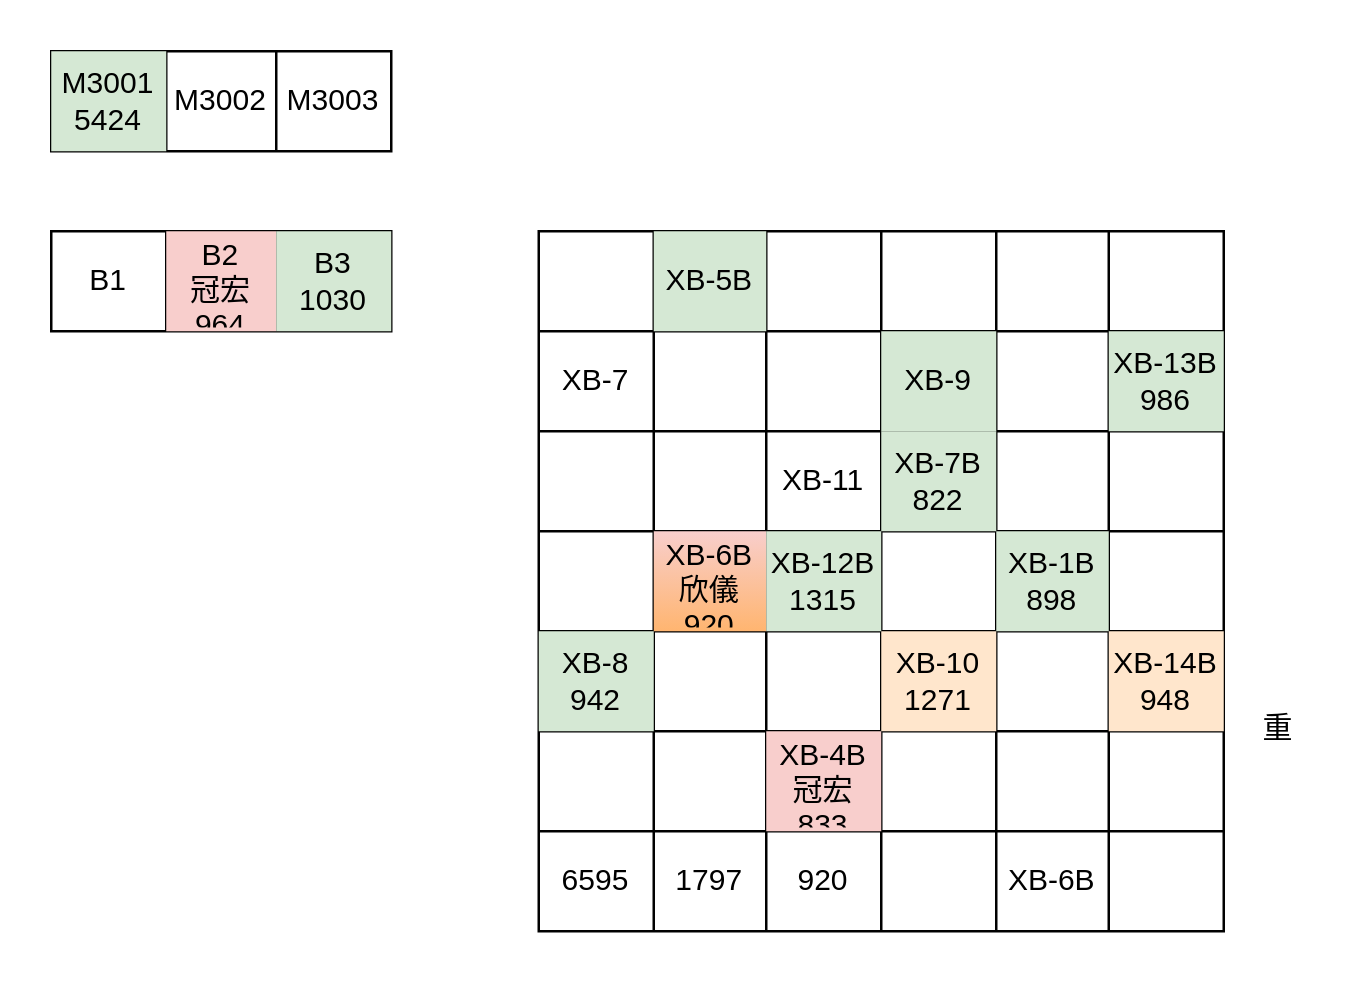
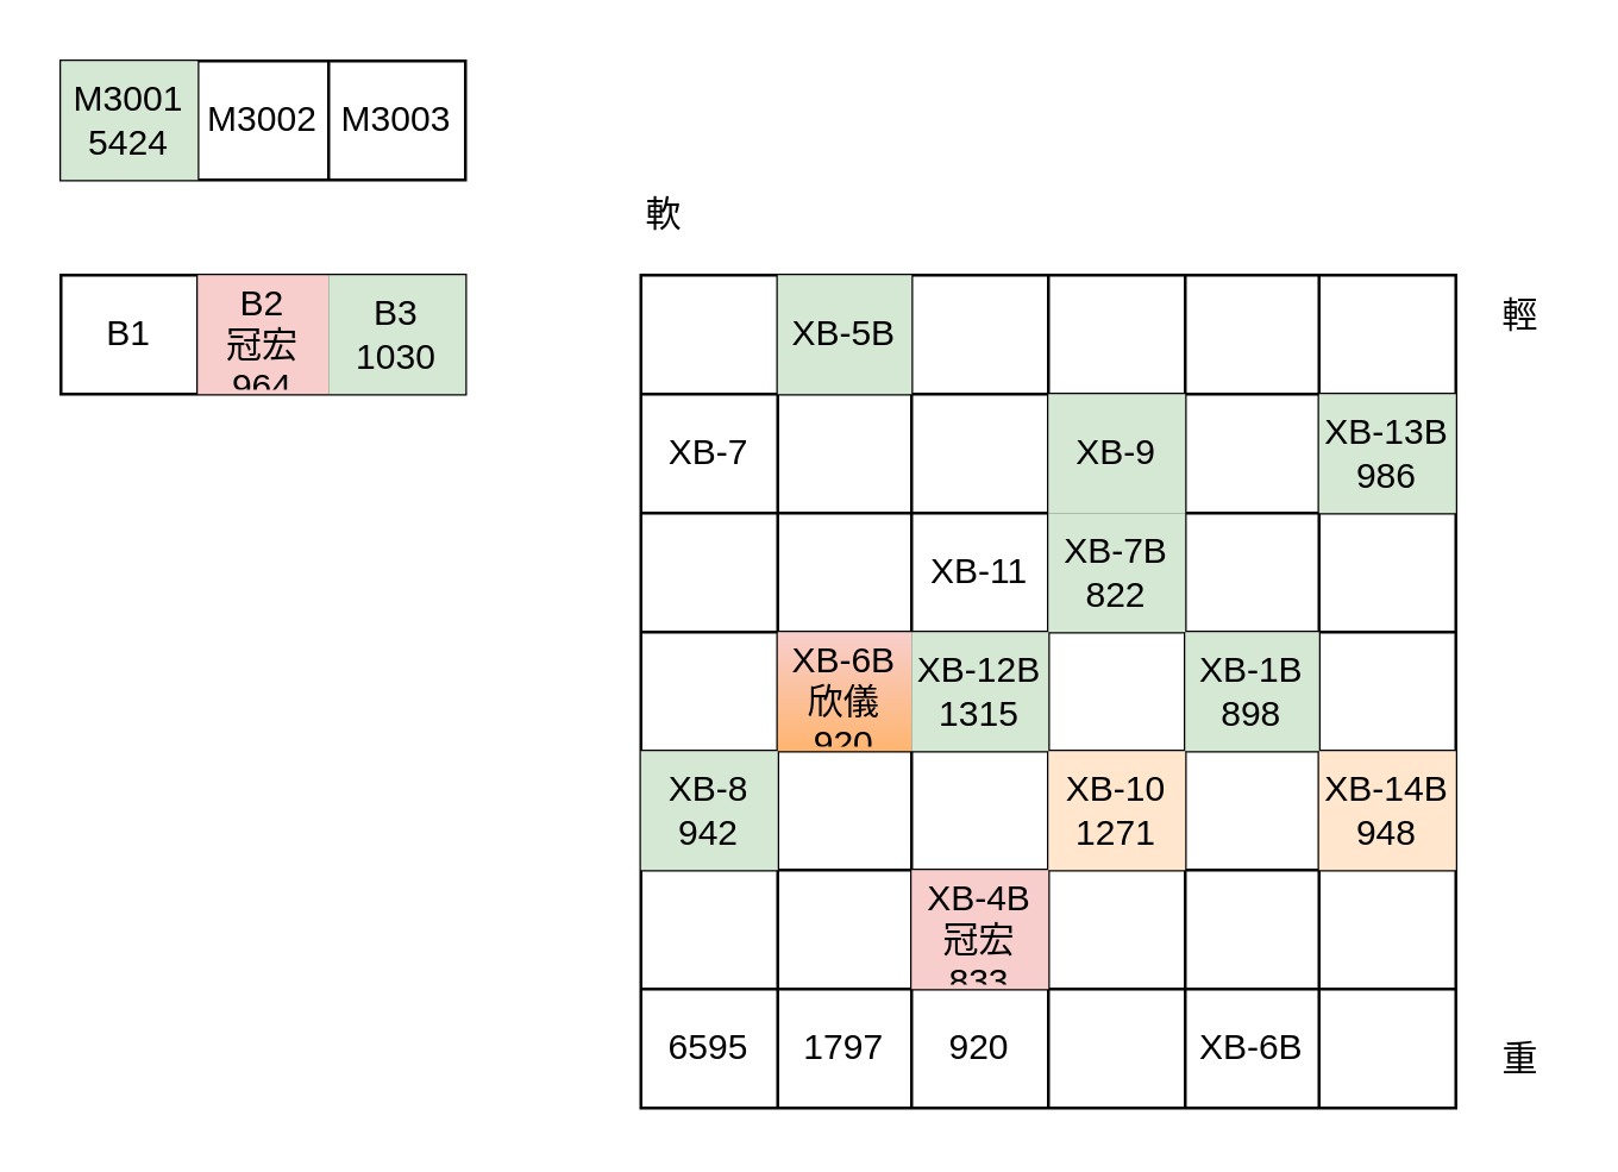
  <mxCell id="0" />
  <mxCell id="1" parent="0" />
  <mxCell id="2" value="" style="shape=table;startSize=0;container=1;collapsible=0;childLayout=tableLayout;" parent="1" vertex="1"><mxGeometry x="215" y="92" width="274" height="280" as="geometry" /></mxCell>
  <mxCell id="3" value="" style="shape=tableRow;horizontal=0;startSize=0;swimlaneHead=0;swimlaneBody=0;top=0;left=0;bottom=0;right=0;collapsible=0;dropTarget=0;fillColor=none;points=[[0,0.5],[1,0.5]];portConstraint=eastwest;" parent="2" vertex="1"><mxGeometry width="274" height="40" as="geometry" /></mxCell>
  <mxCell id="4" value="" style="shape=partialRectangle;html=1;whiteSpace=wrap;connectable=0;overflow=hidden;fillColor=none;top=0;left=0;bottom=0;right=0;pointerEvents=1;" parent="3" vertex="1"><mxGeometry width="46" height="40" as="geometry"><mxRectangle width="46" height="40" as="alternateBounds" /></mxGeometry></mxCell>
  <mxCell id="5" value="XB-5B" style="shape=partialRectangle;html=1;whiteSpace=wrap;connectable=0;overflow=hidden;fillColor=#d5e8d4;top=0;left=0;bottom=0;right=0;pointerEvents=1;strokeColor=#82b366;" parent="3" vertex="1"><mxGeometry x="46" width="45" height="40" as="geometry"><mxRectangle width="45" height="40" as="alternateBounds" /></mxGeometry></mxCell>
  <mxCell id="6" value="" style="shape=partialRectangle;html=1;whiteSpace=wrap;connectable=0;overflow=hidden;fillColor=none;top=0;left=0;bottom=0;right=0;pointerEvents=1;" parent="3" vertex="1"><mxGeometry x="91" width="46" height="40" as="geometry"><mxRectangle width="46" height="40" as="alternateBounds" /></mxGeometry></mxCell>
  <mxCell id="7" value="" style="shape=partialRectangle;html=1;whiteSpace=wrap;connectable=0;overflow=hidden;fillColor=none;top=0;left=0;bottom=0;right=0;pointerEvents=1;" parent="3" vertex="1"><mxGeometry x="137" width="46" height="40" as="geometry"><mxRectangle width="46" height="40" as="alternateBounds" /></mxGeometry></mxCell>
  <mxCell id="8" value="" style="shape=partialRectangle;html=1;whiteSpace=wrap;connectable=0;overflow=hidden;fillColor=none;top=0;left=0;bottom=0;right=0;pointerEvents=1;" parent="3" vertex="1"><mxGeometry x="183" width="45" height="40" as="geometry"><mxRectangle width="45" height="40" as="alternateBounds" /></mxGeometry></mxCell>
  <mxCell id="9" value="" style="shape=partialRectangle;html=1;whiteSpace=wrap;connectable=0;overflow=hidden;fillColor=none;top=0;left=0;bottom=0;right=0;pointerEvents=1;" parent="3" vertex="1"><mxGeometry x="228" width="46" height="40" as="geometry"><mxRectangle width="46" height="40" as="alternateBounds" /></mxGeometry></mxCell>
  <mxCell id="10" value="" style="shape=tableRow;horizontal=0;startSize=0;swimlaneHead=0;swimlaneBody=0;top=0;left=0;bottom=0;right=0;collapsible=0;dropTarget=0;fillColor=none;points=[[0,0.5],[1,0.5]];portConstraint=eastwest;" parent="2" vertex="1"><mxGeometry y="40" width="274" height="40" as="geometry" /></mxCell>
  <mxCell id="11" value="XB-7" style="shape=partialRectangle;html=1;whiteSpace=wrap;connectable=0;overflow=hidden;fillColor=none;top=0;left=0;bottom=0;right=0;pointerEvents=1;" parent="10" vertex="1"><mxGeometry width="46" height="40" as="geometry"><mxRectangle width="46" height="40" as="alternateBounds" /></mxGeometry></mxCell>
  <mxCell id="12" value="" style="shape=partialRectangle;html=1;whiteSpace=wrap;connectable=0;overflow=hidden;fillColor=none;top=0;left=0;bottom=0;right=0;pointerEvents=1;" parent="10" vertex="1"><mxGeometry x="46" width="45" height="40" as="geometry"><mxRectangle width="45" height="40" as="alternateBounds" /></mxGeometry></mxCell>
  <mxCell id="13" value="" style="shape=partialRectangle;html=1;whiteSpace=wrap;connectable=0;overflow=hidden;fillColor=none;top=0;left=0;bottom=0;right=0;pointerEvents=1;" parent="10" vertex="1"><mxGeometry x="91" width="46" height="40" as="geometry"><mxRectangle width="46" height="40" as="alternateBounds" /></mxGeometry></mxCell>
  <mxCell id="14" value="XB-9" style="shape=partialRectangle;html=1;whiteSpace=wrap;connectable=0;overflow=hidden;fillColor=#d5e8d4;top=0;left=0;bottom=0;right=0;pointerEvents=1;strokeColor=#82b366;" parent="10" vertex="1"><mxGeometry x="137" width="46" height="40" as="geometry"><mxRectangle width="46" height="40" as="alternateBounds" /></mxGeometry></mxCell>
  <mxCell id="15" value="" style="shape=partialRectangle;html=1;whiteSpace=wrap;connectable=0;overflow=hidden;fillColor=none;top=0;left=0;bottom=0;right=0;pointerEvents=1;" parent="10" vertex="1"><mxGeometry x="183" width="45" height="40" as="geometry"><mxRectangle width="45" height="40" as="alternateBounds" /></mxGeometry></mxCell>
  <mxCell id="16" value="XB-13B&lt;br&gt;986" style="shape=partialRectangle;html=1;whiteSpace=wrap;connectable=0;overflow=hidden;fillColor=#d5e8d4;top=0;left=0;bottom=0;right=0;pointerEvents=1;strokeColor=#82b366;" parent="10" vertex="1"><mxGeometry x="228" width="46" height="40" as="geometry"><mxRectangle width="46" height="40" as="alternateBounds" /></mxGeometry></mxCell>
  <mxCell id="17" value="" style="shape=tableRow;horizontal=0;startSize=0;swimlaneHead=0;swimlaneBody=0;top=0;left=0;bottom=0;right=0;collapsible=0;dropTarget=0;fillColor=none;points=[[0,0.5],[1,0.5]];portConstraint=eastwest;" parent="2" vertex="1"><mxGeometry y="80" width="274" height="40" as="geometry" /></mxCell>
  <mxCell id="18" value="" style="shape=partialRectangle;html=1;whiteSpace=wrap;connectable=0;overflow=hidden;fillColor=none;top=0;left=0;bottom=0;right=0;pointerEvents=1;" parent="17" vertex="1"><mxGeometry width="46" height="40" as="geometry"><mxRectangle width="46" height="40" as="alternateBounds" /></mxGeometry></mxCell>
  <mxCell id="19" value="" style="shape=partialRectangle;html=1;whiteSpace=wrap;connectable=0;overflow=hidden;fillColor=none;top=0;left=0;bottom=0;right=0;pointerEvents=1;" parent="17" vertex="1"><mxGeometry x="46" width="45" height="40" as="geometry"><mxRectangle width="45" height="40" as="alternateBounds" /></mxGeometry></mxCell>
  <mxCell id="20" value="&lt;span&gt;XB-11&lt;/span&gt;" style="shape=partialRectangle;html=1;whiteSpace=wrap;connectable=0;overflow=hidden;fillColor=none;top=0;left=0;bottom=0;right=0;pointerEvents=1;" parent="17" vertex="1"><mxGeometry x="91" width="46" height="40" as="geometry"><mxRectangle width="46" height="40" as="alternateBounds" /></mxGeometry></mxCell>
  <mxCell id="21" value="&lt;span&gt;XB-7B&lt;br&gt;822&lt;br&gt;&lt;/span&gt;" style="shape=partialRectangle;html=1;whiteSpace=wrap;connectable=0;overflow=hidden;fillColor=#d5e8d4;top=0;left=0;bottom=0;right=0;pointerEvents=1;strokeColor=#82b366;" parent="17" vertex="1"><mxGeometry x="137" width="46" height="40" as="geometry"><mxRectangle width="46" height="40" as="alternateBounds" /></mxGeometry></mxCell>
  <mxCell id="22" value="" style="shape=partialRectangle;html=1;whiteSpace=wrap;connectable=0;overflow=hidden;fillColor=none;top=0;left=0;bottom=0;right=0;pointerEvents=1;" parent="17" vertex="1"><mxGeometry x="183" width="45" height="40" as="geometry"><mxRectangle width="45" height="40" as="alternateBounds" /></mxGeometry></mxCell>
  <mxCell id="23" value="" style="shape=partialRectangle;html=1;whiteSpace=wrap;connectable=0;overflow=hidden;fillColor=none;top=0;left=0;bottom=0;right=0;pointerEvents=1;" parent="17" vertex="1"><mxGeometry x="228" width="46" height="40" as="geometry"><mxRectangle width="46" height="40" as="alternateBounds" /></mxGeometry></mxCell>
  <mxCell id="24" value="" style="shape=tableRow;horizontal=0;startSize=0;swimlaneHead=0;swimlaneBody=0;top=0;left=0;bottom=0;right=0;collapsible=0;dropTarget=0;fillColor=none;points=[[0,0.5],[1,0.5]];portConstraint=eastwest;" parent="2" vertex="1"><mxGeometry y="120" width="274" height="40" as="geometry" /></mxCell>
  <mxCell id="25" value="" style="shape=partialRectangle;html=1;whiteSpace=wrap;connectable=0;overflow=hidden;fillColor=none;top=0;left=0;bottom=0;right=0;pointerEvents=1;" parent="24" vertex="1"><mxGeometry width="46" height="40" as="geometry"><mxRectangle width="46" height="40" as="alternateBounds" /></mxGeometry></mxCell>
  <mxCell id="26" value="&lt;span&gt;XB-6B&lt;br&gt;欣儀&lt;br&gt;920&lt;br&gt;&lt;/span&gt;" style="shape=partialRectangle;html=1;whiteSpace=wrap;connectable=0;overflow=hidden;fillColor=#f8cecc;top=0;left=0;bottom=0;right=0;pointerEvents=1;strokeColor=#b85450;gradientColor=#FFB570;" parent="24" vertex="1"><mxGeometry x="46" width="45" height="40" as="geometry"><mxRectangle width="45" height="40" as="alternateBounds" /></mxGeometry></mxCell>
  <mxCell id="27" value="&lt;span&gt;XB-12B&lt;br&gt;1315&lt;br&gt;&lt;/span&gt;" style="shape=partialRectangle;html=1;whiteSpace=wrap;connectable=0;overflow=hidden;fillColor=#d5e8d4;top=0;left=0;bottom=0;right=0;pointerEvents=1;strokeColor=#82b366;" parent="24" vertex="1"><mxGeometry x="91" width="46" height="40" as="geometry"><mxRectangle width="46" height="40" as="alternateBounds" /></mxGeometry></mxCell>
  <mxCell id="28" value="" style="shape=partialRectangle;html=1;whiteSpace=wrap;connectable=0;overflow=hidden;fillColor=none;top=0;left=0;bottom=0;right=0;pointerEvents=1;" parent="24" vertex="1"><mxGeometry x="137" width="46" height="40" as="geometry"><mxRectangle width="46" height="40" as="alternateBounds" /></mxGeometry></mxCell>
  <mxCell id="29" value="&lt;span&gt;XB-1B&lt;br&gt;898&lt;br&gt;&lt;/span&gt;" style="shape=partialRectangle;html=1;whiteSpace=wrap;connectable=0;overflow=hidden;fillColor=#d5e8d4;top=0;left=0;bottom=0;right=0;pointerEvents=1;strokeColor=#82b366;" parent="24" vertex="1"><mxGeometry x="183" width="45" height="40" as="geometry"><mxRectangle width="45" height="40" as="alternateBounds" /></mxGeometry></mxCell>
  <mxCell id="30" value="" style="shape=partialRectangle;html=1;whiteSpace=wrap;connectable=0;overflow=hidden;fillColor=none;top=0;left=0;bottom=0;right=0;pointerEvents=1;" parent="24" vertex="1"><mxGeometry x="228" width="46" height="40" as="geometry"><mxRectangle width="46" height="40" as="alternateBounds" /></mxGeometry></mxCell>
  <mxCell id="31" value="" style="shape=tableRow;horizontal=0;startSize=0;swimlaneHead=0;swimlaneBody=0;top=0;left=0;bottom=0;right=0;collapsible=0;dropTarget=0;fillColor=none;points=[[0,0.5],[1,0.5]];portConstraint=eastwest;" parent="2" vertex="1"><mxGeometry y="160" width="274" height="40" as="geometry" /></mxCell>
  <mxCell id="32" value="&lt;span&gt;XB-8&lt;br&gt;942&lt;br&gt;&lt;/span&gt;" style="shape=partialRectangle;html=1;whiteSpace=wrap;connectable=0;overflow=hidden;fillColor=#d5e8d4;top=0;left=0;bottom=0;right=0;pointerEvents=1;strokeColor=#82b366;" parent="31" vertex="1"><mxGeometry width="46" height="40" as="geometry"><mxRectangle width="46" height="40" as="alternateBounds" /></mxGeometry></mxCell>
  <mxCell id="33" value="" style="shape=partialRectangle;html=1;whiteSpace=wrap;connectable=0;overflow=hidden;fillColor=none;top=0;left=0;bottom=0;right=0;pointerEvents=1;" parent="31" vertex="1"><mxGeometry x="46" width="45" height="40" as="geometry"><mxRectangle width="45" height="40" as="alternateBounds" /></mxGeometry></mxCell>
  <mxCell id="34" value="" style="shape=partialRectangle;html=1;whiteSpace=wrap;connectable=0;overflow=hidden;fillColor=none;top=0;left=0;bottom=0;right=0;pointerEvents=1;" parent="31" vertex="1"><mxGeometry x="91" width="46" height="40" as="geometry"><mxRectangle width="46" height="40" as="alternateBounds" /></mxGeometry></mxCell>
  <mxCell id="35" value="&lt;span&gt;XB-10&lt;br&gt;1271&lt;br&gt;&lt;/span&gt;" style="shape=partialRectangle;html=1;whiteSpace=wrap;connectable=0;overflow=hidden;fillColor=#ffe6cc;top=0;left=0;bottom=0;right=0;pointerEvents=1;strokeColor=#d79b00;" parent="31" vertex="1"><mxGeometry x="137" width="46" height="40" as="geometry"><mxRectangle width="46" height="40" as="alternateBounds" /></mxGeometry></mxCell>
  <mxCell id="36" value="" style="shape=partialRectangle;html=1;whiteSpace=wrap;connectable=0;overflow=hidden;fillColor=none;top=0;left=0;bottom=0;right=0;pointerEvents=1;" parent="31" vertex="1"><mxGeometry x="183" width="45" height="40" as="geometry"><mxRectangle width="45" height="40" as="alternateBounds" /></mxGeometry></mxCell>
  <mxCell id="37" value="&lt;span&gt;XB-14B&lt;br&gt;948&lt;br&gt;&lt;/span&gt;" style="shape=partialRectangle;html=1;whiteSpace=wrap;connectable=0;overflow=hidden;fillColor=#ffe6cc;top=0;left=0;bottom=0;right=0;pointerEvents=1;strokeColor=#d79b00;" parent="31" vertex="1"><mxGeometry x="228" width="46" height="40" as="geometry"><mxRectangle width="46" height="40" as="alternateBounds" /></mxGeometry></mxCell>
  <mxCell id="38" value="" style="shape=tableRow;horizontal=0;startSize=0;swimlaneHead=0;swimlaneBody=0;top=0;left=0;bottom=0;right=0;collapsible=0;dropTarget=0;fillColor=none;points=[[0,0.5],[1,0.5]];portConstraint=eastwest;" parent="2" vertex="1"><mxGeometry y="200" width="274" height="40" as="geometry" /></mxCell>
  <mxCell id="39" value="" style="shape=partialRectangle;html=1;whiteSpace=wrap;connectable=0;overflow=hidden;fillColor=none;top=0;left=0;bottom=0;right=0;pointerEvents=1;" parent="38" vertex="1"><mxGeometry width="46" height="40" as="geometry"><mxRectangle width="46" height="40" as="alternateBounds" /></mxGeometry></mxCell>
  <mxCell id="40" value="" style="shape=partialRectangle;html=1;whiteSpace=wrap;connectable=0;overflow=hidden;fillColor=none;top=0;left=0;bottom=0;right=0;pointerEvents=1;" parent="38" vertex="1"><mxGeometry x="46" width="45" height="40" as="geometry"><mxRectangle width="45" height="40" as="alternateBounds" /></mxGeometry></mxCell>
  <mxCell id="41" value="&lt;span&gt;XB-4B&lt;br&gt;冠宏&lt;br&gt;833&lt;br&gt;&lt;/span&gt;" style="shape=partialRectangle;html=1;whiteSpace=wrap;connectable=0;overflow=hidden;fillColor=#f8cecc;top=0;left=0;bottom=0;right=0;pointerEvents=1;strokeColor=#b85450;" parent="38" vertex="1"><mxGeometry x="91" width="46" height="40" as="geometry"><mxRectangle width="46" height="40" as="alternateBounds" /></mxGeometry></mxCell>
  <mxCell id="42" value="" style="shape=partialRectangle;html=1;whiteSpace=wrap;connectable=0;overflow=hidden;fillColor=none;top=0;left=0;bottom=0;right=0;pointerEvents=1;" parent="38" vertex="1"><mxGeometry x="137" width="46" height="40" as="geometry"><mxRectangle width="46" height="40" as="alternateBounds" /></mxGeometry></mxCell>
  <mxCell id="43" value="" style="shape=partialRectangle;html=1;whiteSpace=wrap;connectable=0;overflow=hidden;fillColor=none;top=0;left=0;bottom=0;right=0;pointerEvents=1;" parent="38" vertex="1"><mxGeometry x="183" width="45" height="40" as="geometry"><mxRectangle width="45" height="40" as="alternateBounds" /></mxGeometry></mxCell>
  <mxCell id="44" value="" style="shape=partialRectangle;html=1;whiteSpace=wrap;connectable=0;overflow=hidden;fillColor=none;top=0;left=0;bottom=0;right=0;pointerEvents=1;" parent="38" vertex="1"><mxGeometry x="228" width="46" height="40" as="geometry"><mxRectangle width="46" height="40" as="alternateBounds" /></mxGeometry></mxCell>
  <mxCell id="45" value="" style="shape=tableRow;horizontal=0;startSize=0;swimlaneHead=0;swimlaneBody=0;top=0;left=0;bottom=0;right=0;collapsible=0;dropTarget=0;fillColor=none;points=[[0,0.5],[1,0.5]];portConstraint=eastwest;" parent="2" vertex="1"><mxGeometry y="240" width="274" height="40" as="geometry" /></mxCell>
  <mxCell id="46" value="6595" style="shape=partialRectangle;html=1;whiteSpace=wrap;connectable=0;overflow=hidden;fillColor=none;top=0;left=0;bottom=0;right=0;pointerEvents=1;" parent="45" vertex="1"><mxGeometry width="46" height="40" as="geometry"><mxRectangle width="46" height="40" as="alternateBounds" /></mxGeometry></mxCell>
  <mxCell id="47" value="1797" style="shape=partialRectangle;html=1;whiteSpace=wrap;connectable=0;overflow=hidden;fillColor=none;top=0;left=0;bottom=0;right=0;pointerEvents=1;" parent="45" vertex="1"><mxGeometry x="46" width="45" height="40" as="geometry"><mxRectangle width="45" height="40" as="alternateBounds" /></mxGeometry></mxCell>
  <mxCell id="48" value="920" style="shape=partialRectangle;html=1;whiteSpace=wrap;connectable=0;overflow=hidden;fillColor=none;top=0;left=0;bottom=0;right=0;pointerEvents=1;" parent="45" vertex="1"><mxGeometry x="91" width="46" height="40" as="geometry"><mxRectangle width="46" height="40" as="alternateBounds" /></mxGeometry></mxCell>
  <mxCell id="49" value="" style="shape=partialRectangle;html=1;whiteSpace=wrap;connectable=0;overflow=hidden;fillColor=none;top=0;left=0;bottom=0;right=0;pointerEvents=1;" parent="45" vertex="1"><mxGeometry x="137" width="46" height="40" as="geometry"><mxRectangle width="46" height="40" as="alternateBounds" /></mxGeometry></mxCell>
  <mxCell id="50" value="&lt;span&gt;XB-6B&lt;/span&gt;" style="shape=partialRectangle;html=1;whiteSpace=wrap;connectable=0;overflow=hidden;fillColor=none;top=0;left=0;bottom=0;right=0;pointerEvents=1;" parent="45" vertex="1"><mxGeometry x="183" width="45" height="40" as="geometry"><mxRectangle width="45" height="40" as="alternateBounds" /></mxGeometry></mxCell>
  <mxCell id="51" value="" style="shape=partialRectangle;html=1;whiteSpace=wrap;connectable=0;overflow=hidden;fillColor=none;top=0;left=0;bottom=0;right=0;pointerEvents=1;" parent="45" vertex="1"><mxGeometry x="228" width="46" height="40" as="geometry"><mxRectangle width="46" height="40" as="alternateBounds" /></mxGeometry></mxCell>
- <mxCell id="53" value="重" style="text;html=1;strokeColor=none;fillColor=none;align=center;verticalAlign=middle;whiteSpace=wrap;rounded=0;" parent="1" vertex="1"><mxGeometry x="500" y="282" width="22" height="18" as="geometry" /></mxCell>
+ <mxCell id="52" value="輕" style="text;html=1;strokeColor=none;fillColor=none;align=center;verticalAlign=middle;whiteSpace=wrap;rounded=0;" parent="1" vertex="1"><mxGeometry x="500" y="97" width="22" height="18" as="geometry" /></mxCell>
+ <mxCell id="53" value="重" style="text;html=1;strokeColor=none;fillColor=none;align=center;verticalAlign=middle;whiteSpace=wrap;rounded=0;" parent="1" vertex="1"><mxGeometry x="500" y="347" width="22" height="18" as="geometry" /></mxCell>
+ <mxCell id="54" value="軟" style="text;html=1;strokeColor=none;fillColor=none;align=center;verticalAlign=middle;whiteSpace=wrap;rounded=0;" parent="1" vertex="1"><mxGeometry x="212" y="63" width="22" height="18" as="geometry" /></mxCell>
  <mxCell id="55" value="" style="shape=table;startSize=0;container=1;collapsible=0;childLayout=tableLayout;" parent="1" vertex="1"><mxGeometry x="20" y="92" width="136" height="40" as="geometry" /></mxCell>
  <mxCell id="56" value="" style="shape=tableRow;horizontal=0;startSize=0;swimlaneHead=0;swimlaneBody=0;top=0;left=0;bottom=0;right=0;collapsible=0;dropTarget=0;fillColor=none;points=[[0,0.5],[1,0.5]];portConstraint=eastwest;" parent="55" vertex="1"><mxGeometry width="136" height="40" as="geometry" /></mxCell>
  <mxCell id="57" value="B1" style="shape=partialRectangle;html=1;whiteSpace=wrap;connectable=0;overflow=hidden;fillColor=none;top=0;left=0;bottom=0;right=0;pointerEvents=1;" parent="56" vertex="1"><mxGeometry width="46" height="40" as="geometry"><mxRectangle width="46" height="40" as="alternateBounds" /></mxGeometry></mxCell>
  <mxCell id="58" value="&lt;span&gt;B2&lt;br&gt;&lt;/span&gt;冠宏&lt;br&gt;&lt;span&gt;964&lt;br&gt;&lt;/span&gt;" style="shape=partialRectangle;html=1;whiteSpace=wrap;connectable=0;overflow=hidden;fillColor=#f8cecc;top=0;left=0;bottom=0;right=0;pointerEvents=1;strokeColor=#b85450;" parent="56" vertex="1"><mxGeometry x="46" width="44" height="40" as="geometry"><mxRectangle width="44" height="40" as="alternateBounds" /></mxGeometry></mxCell>
  <mxCell id="59" value="&lt;span&gt;B3&lt;br&gt;1030&lt;br&gt;&lt;/span&gt;" style="shape=partialRectangle;html=1;whiteSpace=wrap;connectable=0;overflow=hidden;fillColor=#d5e8d4;top=0;left=0;bottom=0;right=0;pointerEvents=1;strokeColor=#82b366;" parent="56" vertex="1"><mxGeometry x="90" width="46" height="40" as="geometry"><mxRectangle width="46" height="40" as="alternateBounds" /></mxGeometry></mxCell>
  <mxCell id="60" value="" style="shape=table;startSize=0;container=1;collapsible=0;childLayout=tableLayout;" parent="1" vertex="1"><mxGeometry x="20" y="20" width="136" height="40" as="geometry" /></mxCell>
  <mxCell id="61" value="" style="shape=tableRow;horizontal=0;startSize=0;swimlaneHead=0;swimlaneBody=0;top=0;left=0;bottom=0;right=0;collapsible=0;dropTarget=0;fillColor=none;points=[[0,0.5],[1,0.5]];portConstraint=eastwest;" parent="60" vertex="1"><mxGeometry width="136" height="40" as="geometry" /></mxCell>
  <mxCell id="62" value="M3001&lt;br&gt;5424" style="shape=partialRectangle;html=1;whiteSpace=wrap;connectable=0;overflow=hidden;fillColor=#d5e8d4;top=0;left=0;bottom=0;right=0;pointerEvents=1;strokeColor=#82b366;" parent="61" vertex="1"><mxGeometry width="46" height="40" as="geometry"><mxRectangle width="46" height="40" as="alternateBounds" /></mxGeometry></mxCell>
  <mxCell id="63" value="M3002&lt;span&gt;&lt;br&gt;&lt;/span&gt;" style="shape=partialRectangle;html=1;whiteSpace=wrap;connectable=0;overflow=hidden;fillColor=none;top=0;left=0;bottom=0;right=0;pointerEvents=1;strokeColor=default;" parent="61" vertex="1"><mxGeometry x="46" width="44" height="40" as="geometry"><mxRectangle width="44" height="40" as="alternateBounds" /></mxGeometry></mxCell>
  <mxCell id="64" value="M3003&lt;span&gt;&lt;br&gt;&lt;/span&gt;" style="shape=partialRectangle;html=1;whiteSpace=wrap;connectable=0;overflow=hidden;fillColor=none;top=0;left=0;bottom=0;right=0;pointerEvents=1;strokeColor=default;" parent="61" vertex="1"><mxGeometry x="90" width="46" height="40" as="geometry"><mxRectangle width="46" height="40" as="alternateBounds" /></mxGeometry></mxCell>
